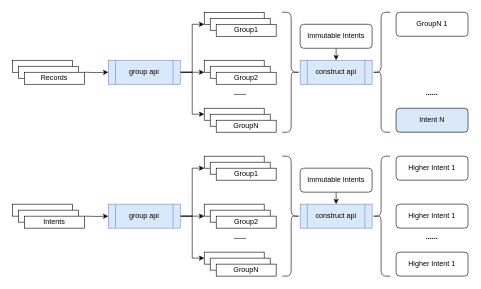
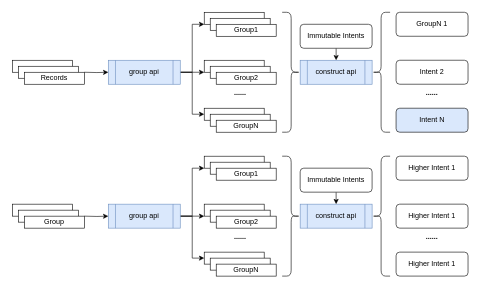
  <mxCell id="0" />
  <mxCell id="1" parent="0" />
  <mxCell id="2" value="" style="group" vertex="1" connectable="0" parent="1"><mxGeometry x="20" y="100" width="120" height="40" as="geometry" /></mxCell>
  <mxCell id="3" value="" style="rounded=0;whiteSpace=wrap;html=1;" vertex="1" parent="2"><mxGeometry width="100" height="20" as="geometry" /></mxCell>
  <mxCell id="4" value="" style="rounded=0;whiteSpace=wrap;html=1;" vertex="1" parent="2"><mxGeometry x="10" y="10" width="100" height="20" as="geometry" /></mxCell>
  <mxCell id="5" value="" style="rounded=0;whiteSpace=wrap;html=1;" vertex="1" parent="2"><mxGeometry x="20" y="20" width="100" height="20" as="geometry" /></mxCell>
  <mxCell id="6" value="Records" style="text;html=1;align=center;verticalAlign=middle;whiteSpace=wrap;rounded=0;" vertex="1" parent="2"><mxGeometry x="45" y="20" width="50" height="20" as="geometry" /></mxCell>
  <mxCell id="7" value="" style="group" vertex="1" connectable="0" parent="1"><mxGeometry x="340" y="20" width="120" height="40" as="geometry" /></mxCell>
  <mxCell id="8" value="" style="rounded=0;whiteSpace=wrap;html=1;" vertex="1" parent="7"><mxGeometry width="100" height="20" as="geometry" /></mxCell>
  <mxCell id="9" value="" style="rounded=0;whiteSpace=wrap;html=1;" vertex="1" parent="7"><mxGeometry x="10" y="10" width="100" height="20" as="geometry" /></mxCell>
  <mxCell id="10" value="" style="rounded=0;whiteSpace=wrap;html=1;" vertex="1" parent="7"><mxGeometry x="20" y="20" width="100" height="20" as="geometry" /></mxCell>
  <mxCell id="11" value="Group1" style="text;html=1;align=center;verticalAlign=middle;whiteSpace=wrap;rounded=0;" vertex="1" parent="7"><mxGeometry x="45" y="20" width="50" height="20" as="geometry" /></mxCell>
  <mxCell id="12" value="" style="group" vertex="1" connectable="0" parent="1"><mxGeometry x="340" y="100" width="120" height="40" as="geometry" /></mxCell>
  <mxCell id="13" value="" style="rounded=0;whiteSpace=wrap;html=1;" vertex="1" parent="12"><mxGeometry width="100" height="20" as="geometry" /></mxCell>
  <mxCell id="14" value="" style="rounded=0;whiteSpace=wrap;html=1;" vertex="1" parent="12"><mxGeometry x="10" y="10" width="100" height="20" as="geometry" /></mxCell>
  <mxCell id="15" value="" style="rounded=0;whiteSpace=wrap;html=1;" vertex="1" parent="12"><mxGeometry x="20" y="20" width="100" height="20" as="geometry" /></mxCell>
  <mxCell id="16" value="Group2" style="text;html=1;align=center;verticalAlign=middle;whiteSpace=wrap;rounded=0;" vertex="1" parent="12"><mxGeometry x="45" y="20" width="50" height="20" as="geometry" /></mxCell>
  <mxCell id="17" value="" style="group" vertex="1" connectable="0" parent="1"><mxGeometry x="340" y="180" width="120" height="40" as="geometry" /></mxCell>
  <mxCell id="18" value="" style="rounded=0;whiteSpace=wrap;html=1;" vertex="1" parent="17"><mxGeometry width="100" height="20" as="geometry" /></mxCell>
  <mxCell id="19" value="" style="rounded=0;whiteSpace=wrap;html=1;" vertex="1" parent="17"><mxGeometry x="10" y="10" width="100" height="20" as="geometry" /></mxCell>
  <mxCell id="20" value="" style="rounded=0;whiteSpace=wrap;html=1;" vertex="1" parent="17"><mxGeometry x="20" y="20" width="100" height="20" as="geometry" /></mxCell>
  <mxCell id="21" value="GroupN" style="text;html=1;align=center;verticalAlign=middle;whiteSpace=wrap;rounded=0;" vertex="1" parent="17"><mxGeometry x="45" y="20" width="50" height="20" as="geometry" /></mxCell>
  <mxCell id="22" style="edgeStyle=orthogonalEdgeStyle;rounded=0;orthogonalLoop=1;jettySize=auto;html=1;exitX=1;exitY=0.5;exitDx=0;exitDy=0;entryX=0;entryY=1;entryDx=0;entryDy=0;" edge="1" parent="1" source="25" target="8"><mxGeometry relative="1" as="geometry"><Array as="points"><mxPoint x="320" y="120" /><mxPoint x="320" y="40" /></Array></mxGeometry></mxCell>
  <mxCell id="23" style="edgeStyle=orthogonalEdgeStyle;rounded=0;orthogonalLoop=1;jettySize=auto;html=1;exitX=1;exitY=0.5;exitDx=0;exitDy=0;" edge="1" parent="1" source="25"><mxGeometry relative="1" as="geometry"><mxPoint x="340" y="120" as="targetPoint" /></mxGeometry></mxCell>
  <mxCell id="24" style="edgeStyle=orthogonalEdgeStyle;rounded=0;orthogonalLoop=1;jettySize=auto;html=1;exitX=1;exitY=0.5;exitDx=0;exitDy=0;entryX=0;entryY=0.5;entryDx=0;entryDy=0;" edge="1" parent="1" source="25" target="18"><mxGeometry relative="1" as="geometry" /></mxCell>
  <mxCell id="25" value="group api" style="shape=process;whiteSpace=wrap;html=1;backgroundOutline=1;fillColor=#dae8fc;strokeColor=#6c8ebf;" vertex="1" parent="1"><mxGeometry x="180" y="100" width="120" height="40" as="geometry" /></mxCell>
  <mxCell id="26" style="edgeStyle=orthogonalEdgeStyle;rounded=0;orthogonalLoop=1;jettySize=auto;html=1;entryX=0;entryY=0.5;entryDx=0;entryDy=0;" edge="1" parent="1" target="25"><mxGeometry relative="1" as="geometry"><mxPoint x="140" y="120" as="sourcePoint" /></mxGeometry></mxCell>
  <mxCell id="27" value="&lt;b&gt;......&lt;/b&gt;" style="text;html=1;align=center;verticalAlign=middle;whiteSpace=wrap;rounded=0;" vertex="1" parent="1"><mxGeometry x="340" y="150" width="120" height="10" as="geometry" /></mxCell>
  <mxCell id="28" value="construct api" style="shape=process;whiteSpace=wrap;html=1;backgroundOutline=1;fillColor=#dae8fc;strokeColor=#6c8ebf;" vertex="1" parent="1"><mxGeometry x="500" y="100" width="120" height="40" as="geometry" /></mxCell>
  <mxCell id="29" value="" style="shape=curlyBracket;whiteSpace=wrap;html=1;rounded=1;flipH=1;labelPosition=right;verticalLabelPosition=middle;align=left;verticalAlign=middle;" vertex="1" parent="1"><mxGeometry x="470" y="20" width="30" height="200" as="geometry" /></mxCell>
  <mxCell id="30" value="" style="shape=curlyBracket;whiteSpace=wrap;html=1;rounded=1;labelPosition=left;verticalLabelPosition=middle;align=right;verticalAlign=middle;" vertex="1" parent="1"><mxGeometry x="620" y="20" width="30" height="200" as="geometry" /></mxCell>
  <mxCell id="31" value="GroupN 1" style="rounded=1;whiteSpace=wrap;html=1;" vertex="1" parent="1"><mxGeometry x="660" y="20" width="120" height="40" as="geometry" /></mxCell>
  <mxCell id="32" value="Intent N" style="rounded=1;whiteSpace=wrap;html=1;fillColor=#dae8fc;" vertex="1" parent="1"><mxGeometry x="660" y="180" width="120" height="40" as="geometry" /></mxCell>
+ <mxCell id="33" value="Intent 2" style="rounded=1;whiteSpace=wrap;html=1;" vertex="1" parent="1"><mxGeometry x="660" y="100" width="120" height="40" as="geometry" /></mxCell>
  <mxCell id="34" value="&lt;b&gt;......&lt;/b&gt;" style="text;html=1;align=center;verticalAlign=middle;whiteSpace=wrap;rounded=0;" vertex="1" parent="1"><mxGeometry x="660" y="150" width="120" height="10" as="geometry" /></mxCell>
  <mxCell id="35" value="" style="group" vertex="1" connectable="0" parent="1"><mxGeometry x="20" y="340" width="120" height="40" as="geometry" /></mxCell>
  <mxCell id="36" value="" style="rounded=0;whiteSpace=wrap;html=1;" vertex="1" parent="35"><mxGeometry width="100" height="20" as="geometry" /></mxCell>
  <mxCell id="37" value="" style="rounded=0;whiteSpace=wrap;html=1;" vertex="1" parent="35"><mxGeometry x="10" y="10" width="100" height="20" as="geometry" /></mxCell>
  <mxCell id="38" value="" style="rounded=0;whiteSpace=wrap;html=1;" vertex="1" parent="35"><mxGeometry x="20" y="20" width="100" height="20" as="geometry" /></mxCell>
- <mxCell id="39" value="Intents" style="text;html=1;align=center;verticalAlign=middle;whiteSpace=wrap;rounded=0;" vertex="1" parent="35"><mxGeometry x="45" y="20" width="50" height="20" as="geometry" /></mxCell>
+ <mxCell id="39" value="Group" style="text;html=1;align=center;verticalAlign=middle;whiteSpace=wrap;rounded=0;" vertex="1" parent="35"><mxGeometry x="45" y="20" width="50" height="20" as="geometry" /></mxCell>
  <mxCell id="40" value="" style="group" vertex="1" connectable="0" parent="1"><mxGeometry x="340" y="260" width="120" height="40" as="geometry" /></mxCell>
  <mxCell id="41" value="" style="rounded=0;whiteSpace=wrap;html=1;" vertex="1" parent="40"><mxGeometry width="100" height="20" as="geometry" /></mxCell>
  <mxCell id="42" value="" style="rounded=0;whiteSpace=wrap;html=1;" vertex="1" parent="40"><mxGeometry x="10" y="10" width="100" height="20" as="geometry" /></mxCell>
  <mxCell id="43" value="" style="rounded=0;whiteSpace=wrap;html=1;" vertex="1" parent="40"><mxGeometry x="20" y="20" width="100" height="20" as="geometry" /></mxCell>
  <mxCell id="44" value="Group1" style="text;html=1;align=center;verticalAlign=middle;whiteSpace=wrap;rounded=0;" vertex="1" parent="40"><mxGeometry x="45" y="20" width="50" height="20" as="geometry" /></mxCell>
  <mxCell id="45" value="" style="group" vertex="1" connectable="0" parent="1"><mxGeometry x="340" y="340" width="120" height="40" as="geometry" /></mxCell>
  <mxCell id="46" value="" style="rounded=0;whiteSpace=wrap;html=1;" vertex="1" parent="45"><mxGeometry width="100" height="20" as="geometry" /></mxCell>
  <mxCell id="47" value="" style="rounded=0;whiteSpace=wrap;html=1;" vertex="1" parent="45"><mxGeometry x="10" y="10" width="100" height="20" as="geometry" /></mxCell>
  <mxCell id="48" value="" style="rounded=0;whiteSpace=wrap;html=1;" vertex="1" parent="45"><mxGeometry x="20" y="20" width="100" height="20" as="geometry" /></mxCell>
  <mxCell id="49" value="Group2" style="text;html=1;align=center;verticalAlign=middle;whiteSpace=wrap;rounded=0;" vertex="1" parent="45"><mxGeometry x="45" y="20" width="50" height="20" as="geometry" /></mxCell>
  <mxCell id="50" value="" style="group" vertex="1" connectable="0" parent="1"><mxGeometry x="340" y="420" width="120" height="40" as="geometry" /></mxCell>
  <mxCell id="51" value="" style="rounded=0;whiteSpace=wrap;html=1;" vertex="1" parent="50"><mxGeometry width="100" height="20" as="geometry" /></mxCell>
  <mxCell id="52" value="" style="rounded=0;whiteSpace=wrap;html=1;" vertex="1" parent="50"><mxGeometry x="10" y="10" width="100" height="20" as="geometry" /></mxCell>
  <mxCell id="53" value="" style="rounded=0;whiteSpace=wrap;html=1;" vertex="1" parent="50"><mxGeometry x="20" y="20" width="100" height="20" as="geometry" /></mxCell>
  <mxCell id="54" value="GroupN" style="text;html=1;align=center;verticalAlign=middle;whiteSpace=wrap;rounded=0;" vertex="1" parent="50"><mxGeometry x="45" y="20" width="50" height="20" as="geometry" /></mxCell>
  <mxCell id="55" style="edgeStyle=orthogonalEdgeStyle;rounded=0;orthogonalLoop=1;jettySize=auto;html=1;exitX=1;exitY=0.5;exitDx=0;exitDy=0;entryX=0;entryY=1;entryDx=0;entryDy=0;" edge="1" parent="1" source="58" target="41"><mxGeometry relative="1" as="geometry"><Array as="points"><mxPoint x="320" y="360" /><mxPoint x="320" y="280" /></Array></mxGeometry></mxCell>
  <mxCell id="56" style="edgeStyle=orthogonalEdgeStyle;rounded=0;orthogonalLoop=1;jettySize=auto;html=1;exitX=1;exitY=0.5;exitDx=0;exitDy=0;" edge="1" parent="1" source="58"><mxGeometry relative="1" as="geometry"><mxPoint x="340" y="360" as="targetPoint" /></mxGeometry></mxCell>
  <mxCell id="57" style="edgeStyle=orthogonalEdgeStyle;rounded=0;orthogonalLoop=1;jettySize=auto;html=1;exitX=1;exitY=0.5;exitDx=0;exitDy=0;entryX=0;entryY=0.5;entryDx=0;entryDy=0;" edge="1" parent="1" source="58" target="51"><mxGeometry relative="1" as="geometry" /></mxCell>
  <mxCell id="58" value="group api" style="shape=process;whiteSpace=wrap;html=1;backgroundOutline=1;fillColor=#dae8fc;strokeColor=#6c8ebf;" vertex="1" parent="1"><mxGeometry x="180" y="340" width="120" height="40" as="geometry" /></mxCell>
  <mxCell id="59" style="edgeStyle=orthogonalEdgeStyle;rounded=0;orthogonalLoop=1;jettySize=auto;html=1;entryX=0;entryY=0.5;entryDx=0;entryDy=0;" edge="1" parent="1" target="58"><mxGeometry relative="1" as="geometry"><mxPoint x="140" y="360" as="sourcePoint" /></mxGeometry></mxCell>
  <mxCell id="60" value="&lt;b&gt;......&lt;/b&gt;" style="text;html=1;align=center;verticalAlign=middle;whiteSpace=wrap;rounded=0;" vertex="1" parent="1"><mxGeometry x="340" y="390" width="120" height="10" as="geometry" /></mxCell>
  <mxCell id="61" value="construct api" style="shape=process;whiteSpace=wrap;html=1;backgroundOutline=1;fillColor=#dae8fc;strokeColor=#6c8ebf;" vertex="1" parent="1"><mxGeometry x="500" y="340" width="120" height="40" as="geometry" /></mxCell>
  <mxCell id="62" value="" style="shape=curlyBracket;whiteSpace=wrap;html=1;rounded=1;flipH=1;labelPosition=right;verticalLabelPosition=middle;align=left;verticalAlign=middle;" vertex="1" parent="1"><mxGeometry x="470" y="260" width="30" height="200" as="geometry" /></mxCell>
  <mxCell id="63" value="" style="shape=curlyBracket;whiteSpace=wrap;html=1;rounded=1;labelPosition=left;verticalLabelPosition=middle;align=right;verticalAlign=middle;" vertex="1" parent="1"><mxGeometry x="620" y="260" width="30" height="200" as="geometry" /></mxCell>
  <mxCell id="64" value="Higher Intent 1" style="rounded=1;whiteSpace=wrap;html=1;" vertex="1" parent="1"><mxGeometry x="660" y="260" width="120" height="40" as="geometry" /></mxCell>
  <mxCell id="65" value="Higher Intent 1" style="rounded=1;whiteSpace=wrap;html=1;" vertex="1" parent="1"><mxGeometry x="660" y="420" width="120" height="40" as="geometry" /></mxCell>
  <mxCell id="66" value="Higher Intent 1" style="rounded=1;whiteSpace=wrap;html=1;" vertex="1" parent="1"><mxGeometry x="660" y="340" width="120" height="40" as="geometry" /></mxCell>
  <mxCell id="67" value="&lt;b&gt;......&lt;/b&gt;" style="text;html=1;align=center;verticalAlign=middle;whiteSpace=wrap;rounded=0;" vertex="1" parent="1"><mxGeometry x="660" y="390" width="120" height="10" as="geometry" /></mxCell>
  <mxCell id="68" style="edgeStyle=orthogonalEdgeStyle;rounded=0;orthogonalLoop=1;jettySize=auto;html=1;exitX=0.5;exitY=1;exitDx=0;exitDy=0;entryX=0.5;entryY=0;entryDx=0;entryDy=0;" edge="1" parent="1" source="69" target="28"><mxGeometry relative="1" as="geometry" /></mxCell>
  <mxCell id="69" value="Immutable Intents" style="rounded=1;whiteSpace=wrap;html=1;" vertex="1" parent="1"><mxGeometry x="500" y="40" width="120" height="40" as="geometry" /></mxCell>
  <mxCell id="70" style="edgeStyle=orthogonalEdgeStyle;rounded=0;orthogonalLoop=1;jettySize=auto;html=1;exitX=0.5;exitY=1;exitDx=0;exitDy=0;entryX=0.5;entryY=0;entryDx=0;entryDy=0;" edge="1" parent="1" source="71" target="61"><mxGeometry relative="1" as="geometry" /></mxCell>
  <mxCell id="71" value="Immutable Intents" style="rounded=1;whiteSpace=wrap;html=1;" vertex="1" parent="1"><mxGeometry x="500" y="280" width="120" height="40" as="geometry" /></mxCell>
